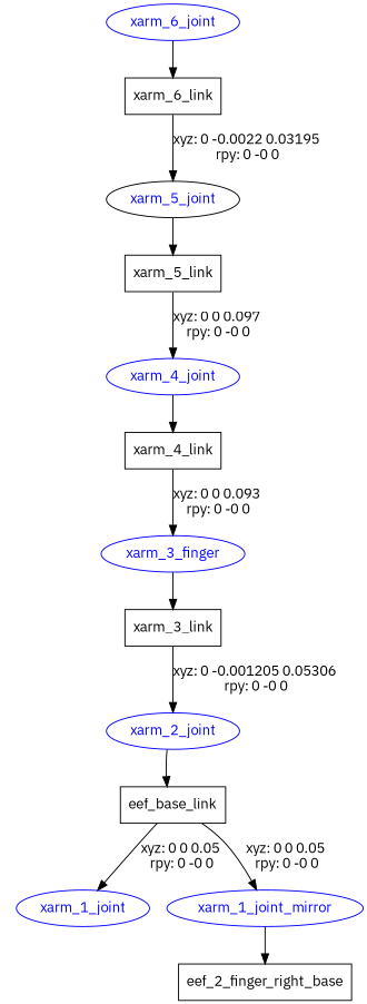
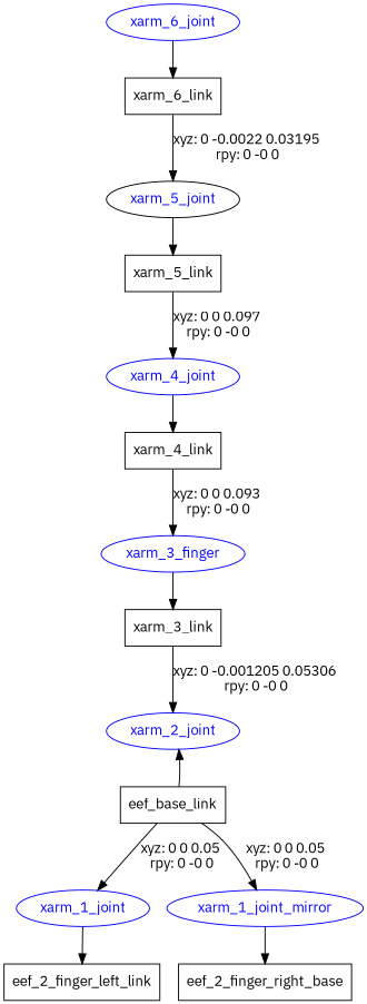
  digraph {
    fontname="IBM Plex Sans"
    node [fontname="IBM Plex Sans" shape=ellipse]
    edge [fontname="IBM Plex Sans"]
    xarm_6_joint [color=blue fontcolor=blue]
    n2 [label=xarm_6_link shape=box]
    xarm_5_joint [color=black fontcolor=blue]
    n4 [label=xarm_5_link shape=box]
    xarm_4_joint [color=blue fontcolor=blue]
    n6 [label=xarm_4_link shape=box]
    n7 [color=blue fontcolor=blue label=xarm_3_finger]
    n8 [label=xarm_3_link shape=box]
    xarm_2_joint [color=blue fontcolor=blue]
    n10 [label=eef_base_link shape=box]
    xarm_1_joint [color=blue fontcolor=blue]
    xarm_1_joint_mirror [color=blue fontcolor=blue]
+   n13 [label=eef_2_finger_left_link shape=box]
    n14 [label=eef_2_finger_right_base shape=box]
    xarm_6_joint -> n2
    n2 -> xarm_5_joint [label="xyz: 0 -0.0022 0.03195 \nrpy: 0 -0 0"]
    xarm_5_joint -> n4
    n4 -> xarm_4_joint [label="xyz: 0 0 0.097 \nrpy: 0 -0 0"]
    xarm_4_joint -> n6
    n6 -> n7 [label="xyz: 0 0 0.093 \nrpy: 0 -0 0"]
    n7 -> n8
    n8 -> xarm_2_joint [label="xyz: 0 -0.001205 0.05306 \nrpy: 0 -0 0"]
-   xarm_2_joint -> n10
+   n10 -> xarm_2_joint
    n10 -> xarm_1_joint [label="xyz: 0 0 0.05 \nrpy: 0 -0 0"]
    n10 -> xarm_1_joint_mirror [label="xyz: 0 0 0.05 \nrpy: 0 -0 0"]
+   xarm_1_joint -> n13
    xarm_1_joint_mirror -> n14
  }
